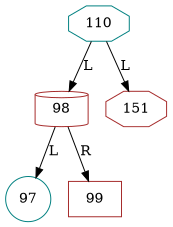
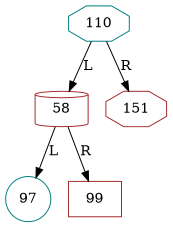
  digraph {
    node [color=brown shape=octagon]
    n1 [color=teal label=110]
-   98 [shape=cylinder]
+   98 [shape=cylinder label=58]
    n3 [label=151]
    97 [color=teal shape=circle]
    99 [shape=box]
    n1 -> 98 [label=L]
-   n1 -> n3 [label=L]
+   n1 -> n3 [label=R]
    98 -> 97 [label=L]
    98 -> 99 [label=R]
  }
